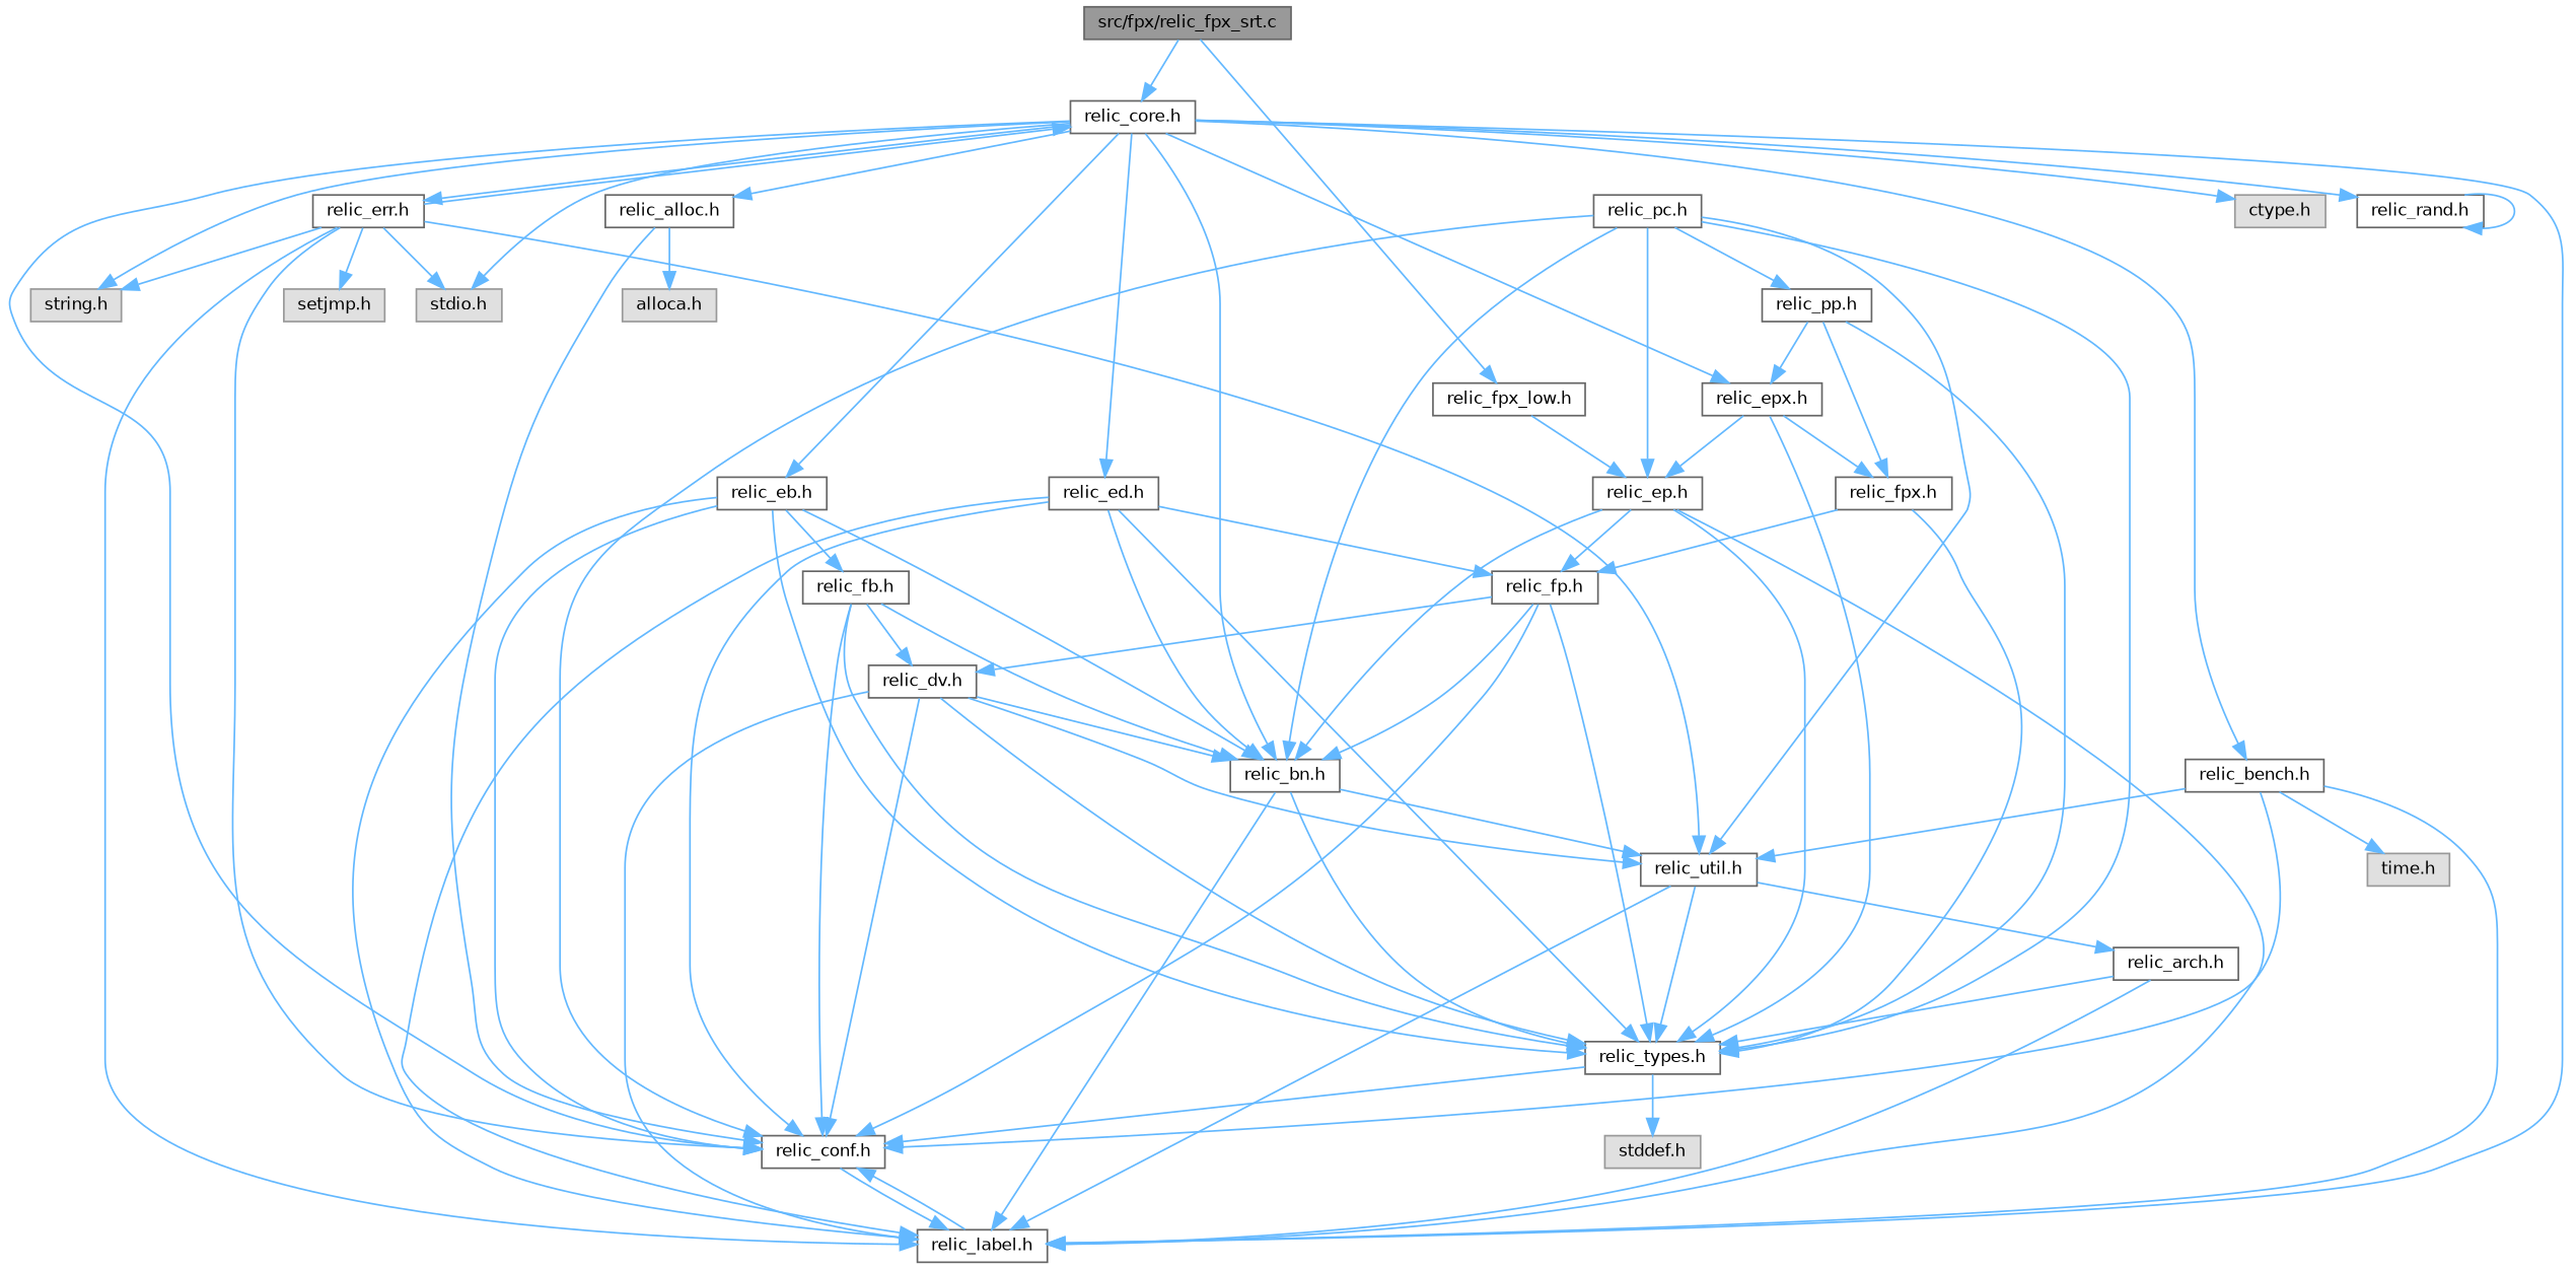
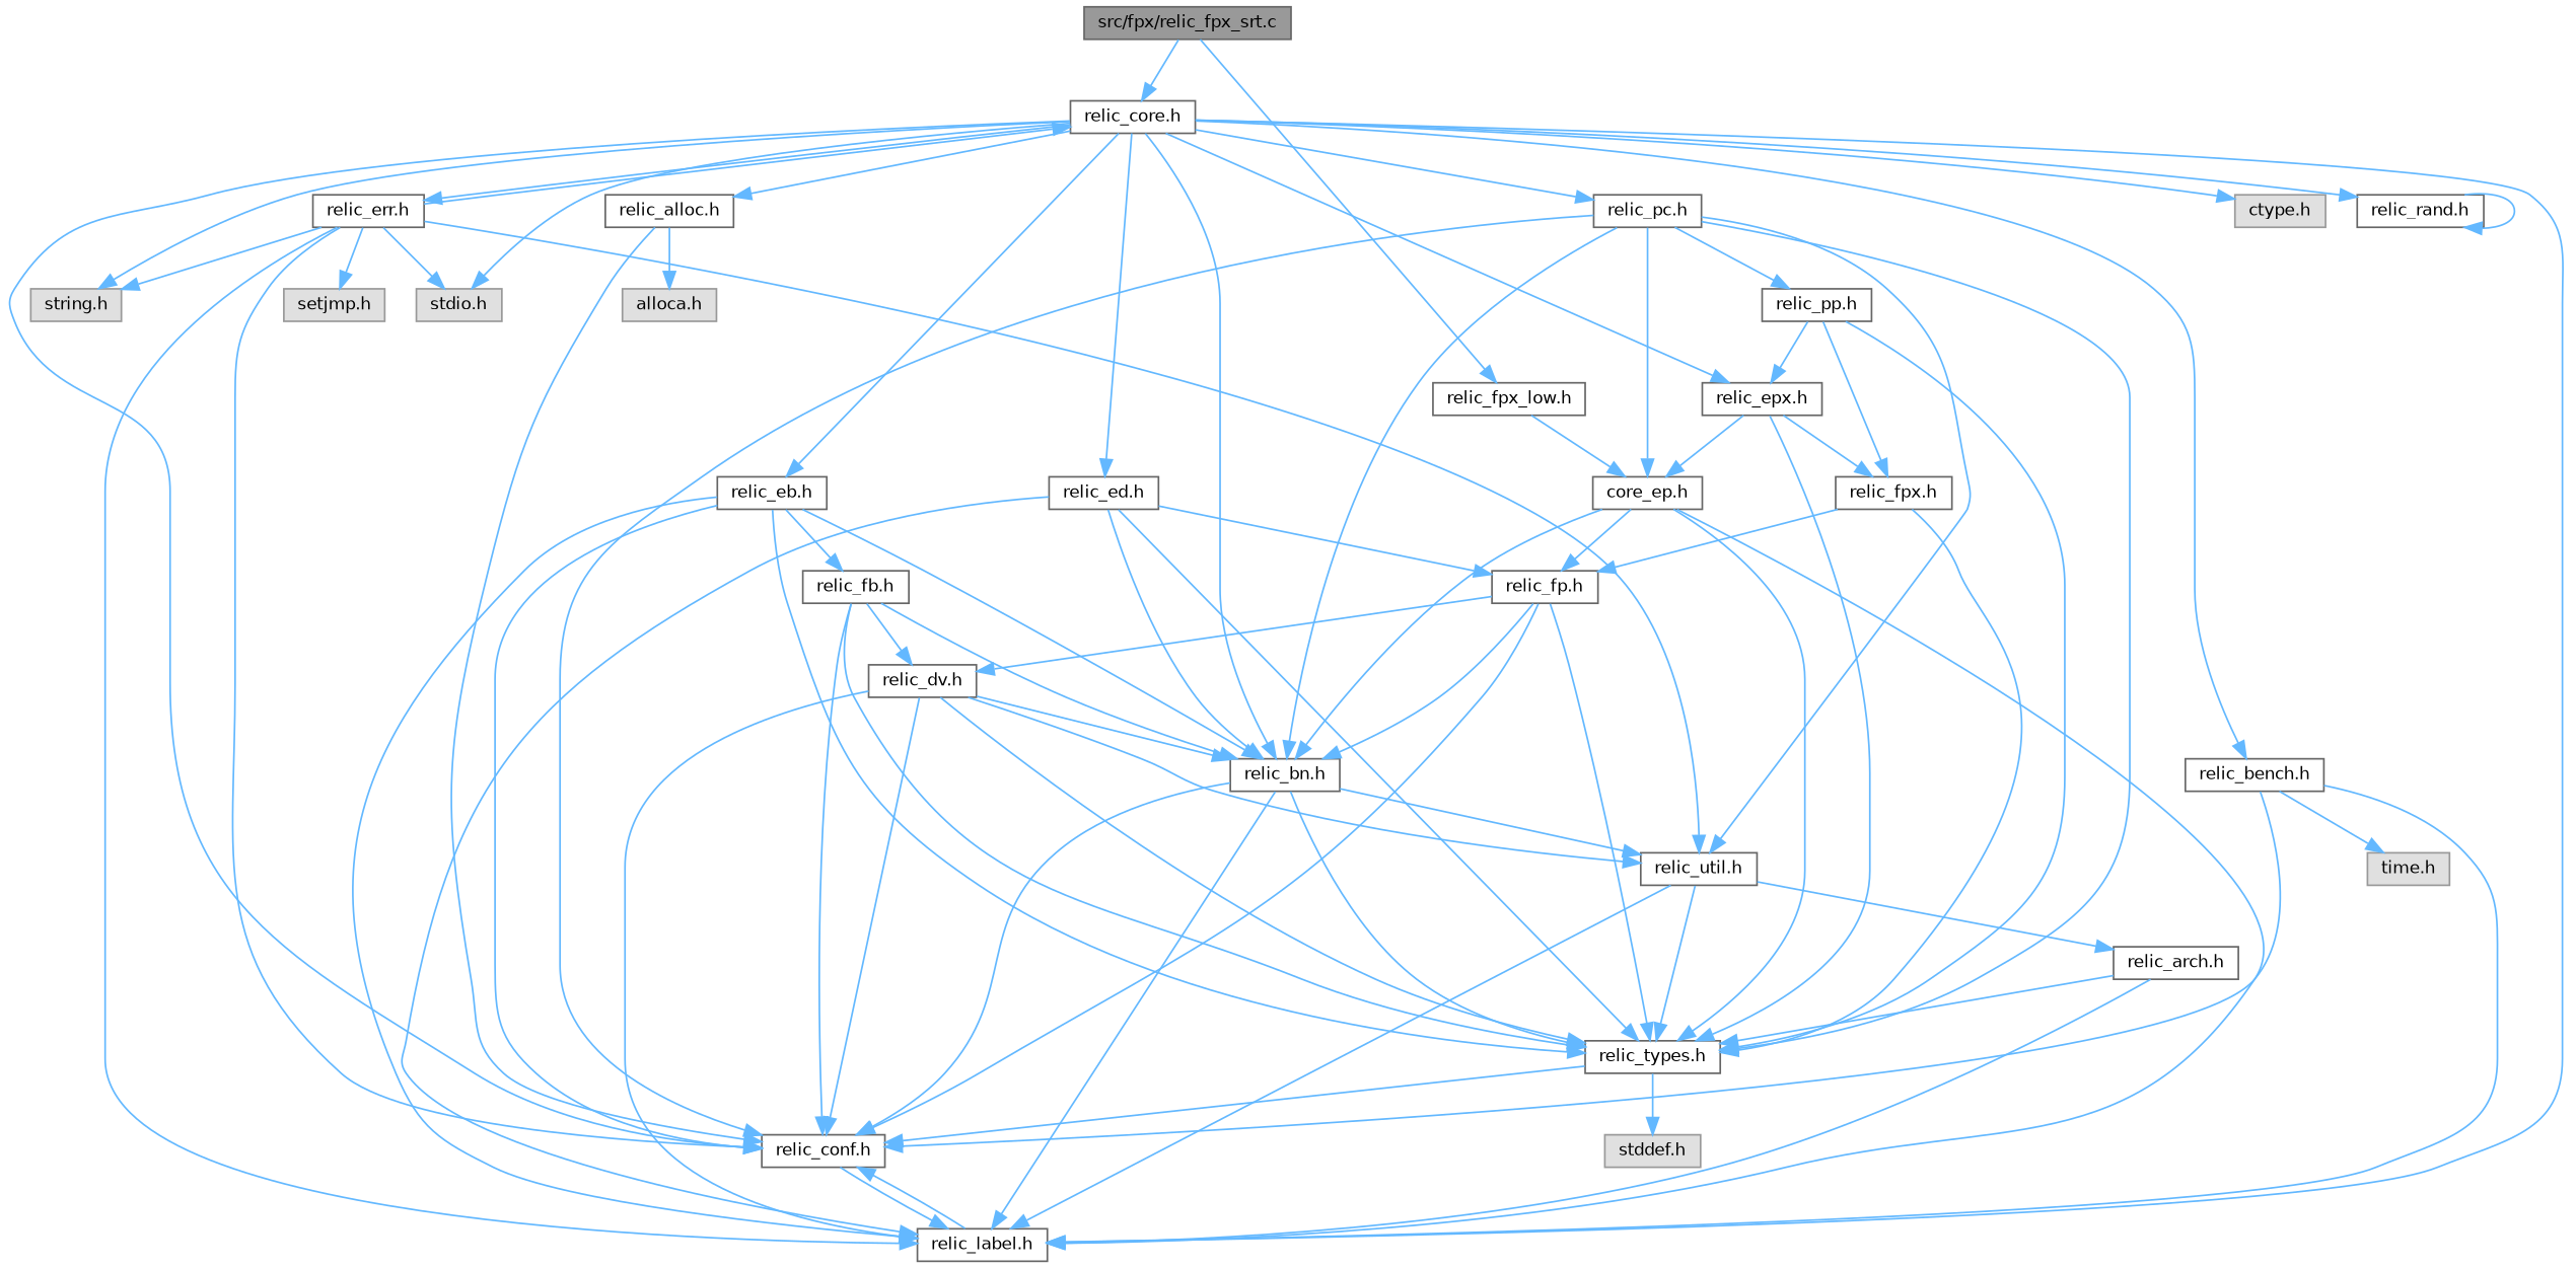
  digraph {
    node [color=grey40 fillcolor=white fontname=Helvetica fontsize=10 shape=box style=filled]
    edge [color=steelblue1 fontname=Helvetica fontsize=10 labelfontname=Helvetica labelfontsize=10 style=solid]
    n1 [color=gray40 fillcolor=grey60 fontcolor=black height=0.2 label="src/fpx/relic_fpx_srt.c" width=0.4]
    n2 [height=0.2 label="relic_core.h" width=0.4]
    n3 [height=0.2 label="relic_fpx_low.h" width=0.4]
    n4 [color=grey60 fillcolor="#E0E0E0" height=0.2 label="stdio.h" width=0.4]
    n5 [color=grey60 fillcolor="#E0E0E0" height=0.2 label="string.h" width=0.4]
    n6 [color=grey60 fillcolor="#E0E0E0" height=0.2 label="ctype.h" width=0.4]
    n7 [height=0.2 label="relic_err.h" width=0.4]
    n8 [height=0.2 label="relic_conf.h" width=0.4]
    n9 [height=0.2 label="relic_label.h" width=0.4]
    n10 [height=0.2 label="relic_bn.h" width=0.4]
    n11 [height=0.2 label="relic_eb.h" width=0.4]
    n12 [height=0.2 label="relic_epx.h" width=0.4]
    n13 [height=0.2 label="relic_ed.h" width=0.4]
    n14 [height=0.2 label="relic_pc.h" width=0.4]
    n15 [height=0.2 label="relic_bench.h" width=0.4]
    n16 [height=0.2 label="relic_rand.h" width=0.4]
    n17 [height=0.2 label="relic_alloc.h" width=0.4]
-   n18 [height=0.2 label="relic_ep.h" width=0.4]
+   n18 [height=0.2 label="core_ep.h" width=0.4]
    n19 [height=0.2 label="relic_util.h" width=0.4]
    n20 [color=grey60 fillcolor="#E0E0E0" height=0.2 label="setjmp.h" width=0.4]
    n21 [height=0.2 label="relic_types.h" width=0.4]
    n22 [height=0.2 label="relic_fb.h" width=0.4]
    n23 [height=0.2 label="relic_fpx.h" width=0.4]
    n24 [height=0.2 label="relic_fp.h" width=0.4]
    n25 [height=0.2 label="relic_pp.h" width=0.4]
    n26 [color=grey60 fillcolor="#E0E0E0" height=0.2 label="time.h" width=0.4]
    n27 [color=grey60 fillcolor="#E0E0E0" height=0.2 label="alloca.h" width=0.4]
    n28 [height=0.2 label="relic_arch.h" width=0.4]
    n29 [color=grey60 fillcolor="#E0E0E0" height=0.2 label="stddef.h" width=0.4]
    n30 [height=0.2 label="relic_dv.h" width=0.4]
    n1 -> n2
    n1 -> n3
    n2 -> n4
    n2 -> n5
    n2 -> n6
    n2 -> n7
    n2 -> n8
    n2 -> n9
    n2 -> n10
    n2 -> n11
    n2 -> n12
    n2 -> n13
+   n2 -> n14
    n2 -> n15
    n2 -> n16
    n2 -> n17
    n3 -> n18
    n7 -> n2
    n7 -> n4
    n7 -> n5
    n7 -> n8
    n7 -> n9
    n7 -> n19
    n7 -> n20
    n8 -> n9
    n9 -> n8
-   n13 -> n8
+   n10 -> n8
    n10 -> n9
    n10 -> n19
    n10 -> n21
    n11 -> n8
    n11 -> n9
    n11 -> n10
    n11 -> n21
    n11 -> n22
    n12 -> n18
    n12 -> n21
    n12 -> n23
    n13 -> n9
    n13 -> n10
    n13 -> n21
    n13 -> n24
    n14 -> n8
    n14 -> n10
    n14 -> n18
    n14 -> n19
    n14 -> n21
    n14 -> n25
    n15 -> n8
    n15 -> n9
-   n15 -> n19
    n15 -> n26
    n16 -> n16
    n17 -> n8
    n17 -> n27
    n18 -> n9
    n18 -> n10
    n18 -> n21
    n18 -> n24
    n19 -> n9
    n19 -> n21
    n19 -> n28
    n21 -> n8
    n21 -> n29
    n22 -> n8
    n22 -> n10
    n22 -> n21
    n22 -> n30
    n23 -> n21
    n23 -> n24
    n24 -> n8
    n24 -> n10
    n24 -> n21
    n24 -> n30
    n25 -> n12
    n25 -> n21
    n25 -> n23
    n28 -> n9
    n28 -> n21
    n30 -> n8
    n30 -> n9
    n30 -> n10
    n30 -> n19
    n30 -> n21
  }
